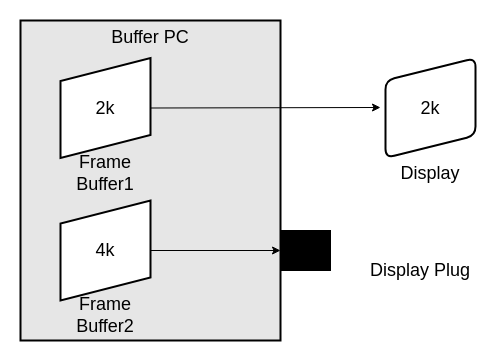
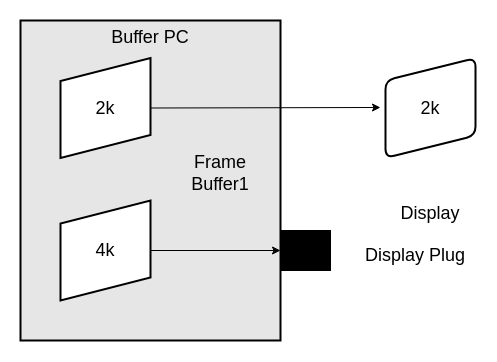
  <mxCell id="0" />
  <mxCell id="1" parent="0" />
  <mxCell id="2" value="Buffer PC" style="rounded=0;whiteSpace=wrap;html=1;strokeWidth=2;fontSize=18;fillColor=#E6E6E6;verticalAlign=top;" parent="1" vertex="1"><mxGeometry x="20" y="20" width="260" height="320" as="geometry" /></mxCell>
  <mxCell id="3" value="2k" style="shape=parallelogram;html=1;strokeWidth=2;perimeter=parallelogramPerimeter;whiteSpace=wrap;rounded=1;arcSize=0;size=0.23;flipH=1;rotation=0;direction=north;fontSize=18;" parent="1" vertex="1"><mxGeometry x="60" y="57.5" width="90" height="100" as="geometry" /></mxCell>
  <mxCell id="4" value="2k" style="shape=parallelogram;html=1;strokeWidth=2;perimeter=parallelogramPerimeter;whiteSpace=wrap;rounded=1;arcSize=18;size=0.225;flipH=1;rotation=0;direction=south;fontSize=18;" parent="1" vertex="1"><mxGeometry x="385" y="57.5" width="90" height="100" as="geometry" /></mxCell>
  <mxCell id="5" value="" style="endArrow=classic;html=1;exitX=0.5;exitY=1;exitDx=0;exitDy=0;entryX=0;entryY=0.5;entryDx=0;entryDy=0;" parent="1" source="3" edge="1"><mxGeometry width="50" height="50" relative="1" as="geometry"><mxPoint x="300" y="107" as="sourcePoint" /><mxPoint x="380" y="107" as="targetPoint" /></mxGeometry></mxCell>
- <mxCell id="6" value="Display" style="text;html=1;strokeColor=none;fillColor=none;align=center;verticalAlign=middle;whiteSpace=wrap;rounded=0;strokeWidth=2;fontSize=18;" parent="1" vertex="1"><mxGeometry x="400" y="157.5" width="60" height="30" as="geometry" /></mxCell>
- <mxCell id="7" value="Frame Buffer1" style="text;html=1;strokeColor=none;fillColor=none;align=center;verticalAlign=middle;whiteSpace=wrap;rounded=0;strokeWidth=2;fontSize=18;" parent="1" vertex="1"><mxGeometry x="75" y="157.5" width="60" height="30" as="geometry" /></mxCell>
+ <mxCell id="6" value="Display" style="text;html=1;strokeColor=none;fillColor=none;align=center;verticalAlign=middle;whiteSpace=wrap;rounded=0;strokeWidth=2;fontSize=18;" parent="1" vertex="1"><mxGeometry x="400" y="197.5" width="60" height="30" as="geometry" /></mxCell>
+ <mxCell id="7" value="Frame Buffer1" style="text;html=1;strokeColor=none;fillColor=none;align=center;verticalAlign=middle;whiteSpace=wrap;rounded=0;strokeWidth=2;fontSize=18;" parent="1" vertex="1"><mxGeometry x="190" y="157.5" width="60" height="30" as="geometry" /></mxCell>
  <mxCell id="8" value="4k" style="shape=parallelogram;html=1;strokeWidth=2;perimeter=parallelogramPerimeter;whiteSpace=wrap;rounded=1;arcSize=0;size=0.23;flipH=1;rotation=0;direction=north;fontSize=18;" vertex="1" parent="1"><mxGeometry x="60" y="200" width="90" height="100" as="geometry" /></mxCell>
  <mxCell id="9" value="" style="endArrow=classic;html=1;exitX=0.5;exitY=1;exitDx=0;exitDy=0;" edge="1" source="8" parent="1"><mxGeometry width="50" height="50" relative="1" as="geometry"><mxPoint x="300" y="249.5" as="sourcePoint" /><mxPoint x="280" y="250" as="targetPoint" /></mxGeometry></mxCell>
- <mxCell id="10" value="Display Plug" style="text;html=1;strokeColor=none;fillColor=none;align=center;verticalAlign=middle;whiteSpace=wrap;rounded=0;strokeWidth=2;fontSize=18;" vertex="1" parent="1"><mxGeometry x="365" y="255" width="110" height="30" as="geometry" /></mxCell>
- <mxCell id="11" value="Frame Buffer2" style="text;html=1;strokeColor=none;fillColor=none;align=center;verticalAlign=middle;whiteSpace=wrap;rounded=0;strokeWidth=2;fontSize=18;" vertex="1" parent="1"><mxGeometry x="75" y="300" width="60" height="30" as="geometry" /></mxCell>
+ <mxCell id="10" value="Display Plug" style="text;html=1;strokeColor=none;fillColor=none;align=center;verticalAlign=middle;whiteSpace=wrap;rounded=0;strokeWidth=2;fontSize=18;" vertex="1" parent="1"><mxGeometry x="360" y="240" width="110" height="30" as="geometry" /></mxCell>
  <mxCell id="12" value="" style="rounded=0;whiteSpace=wrap;html=1;fillColor=#000000;" vertex="1" parent="1"><mxGeometry x="280" y="230" width="50" height="40" as="geometry" /></mxCell>
